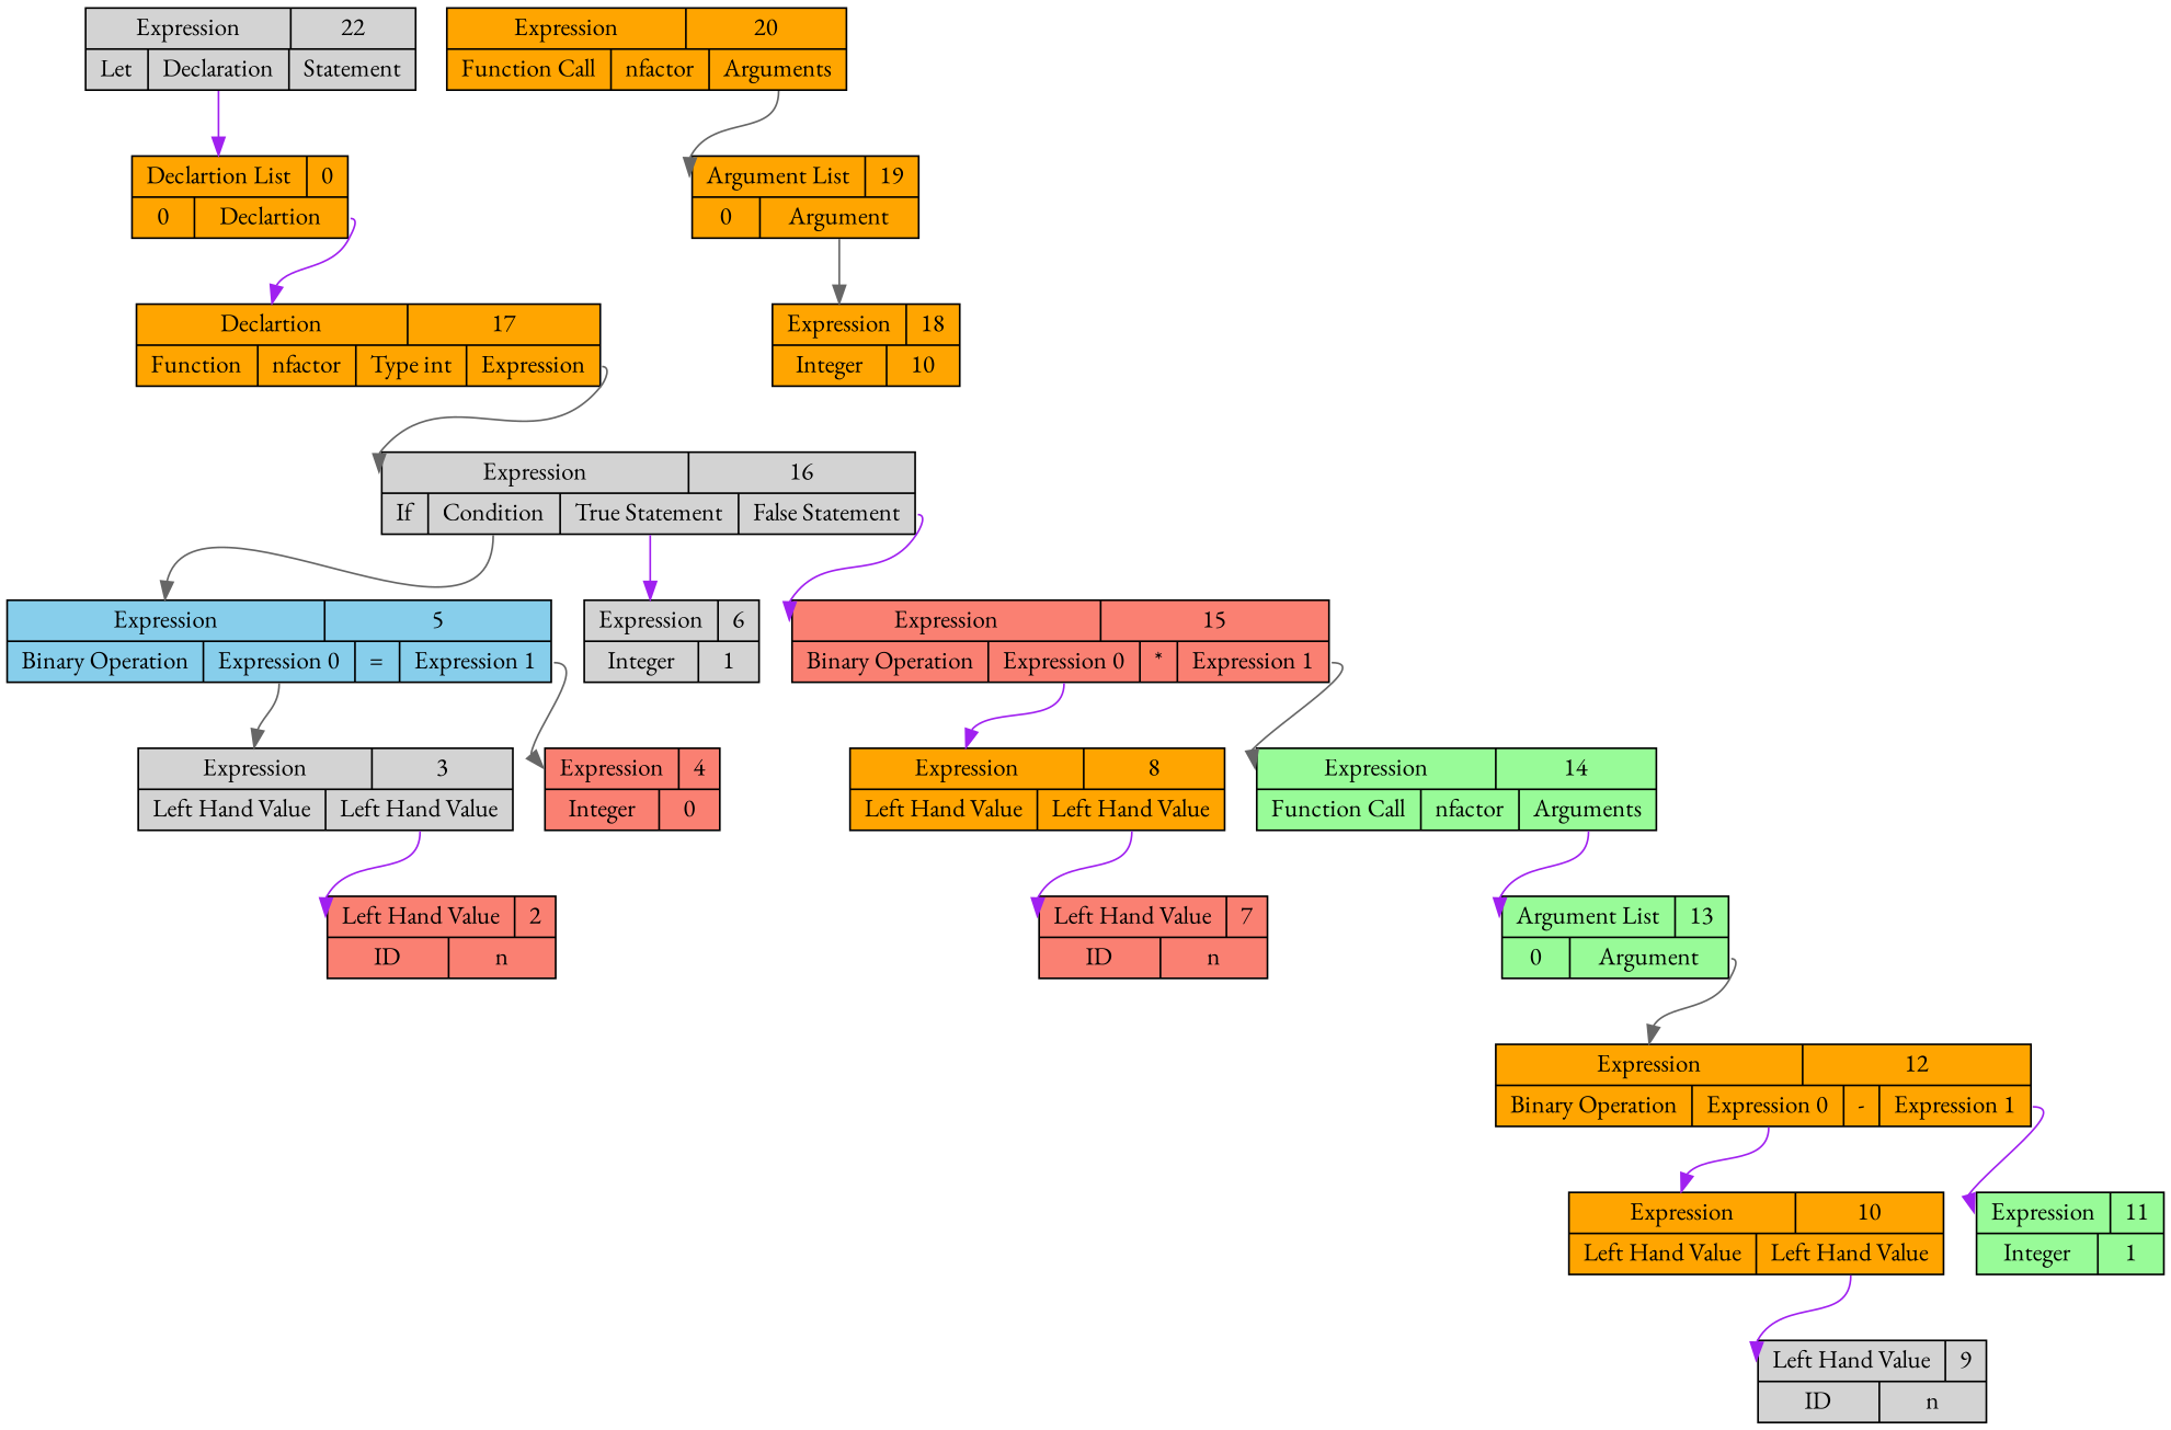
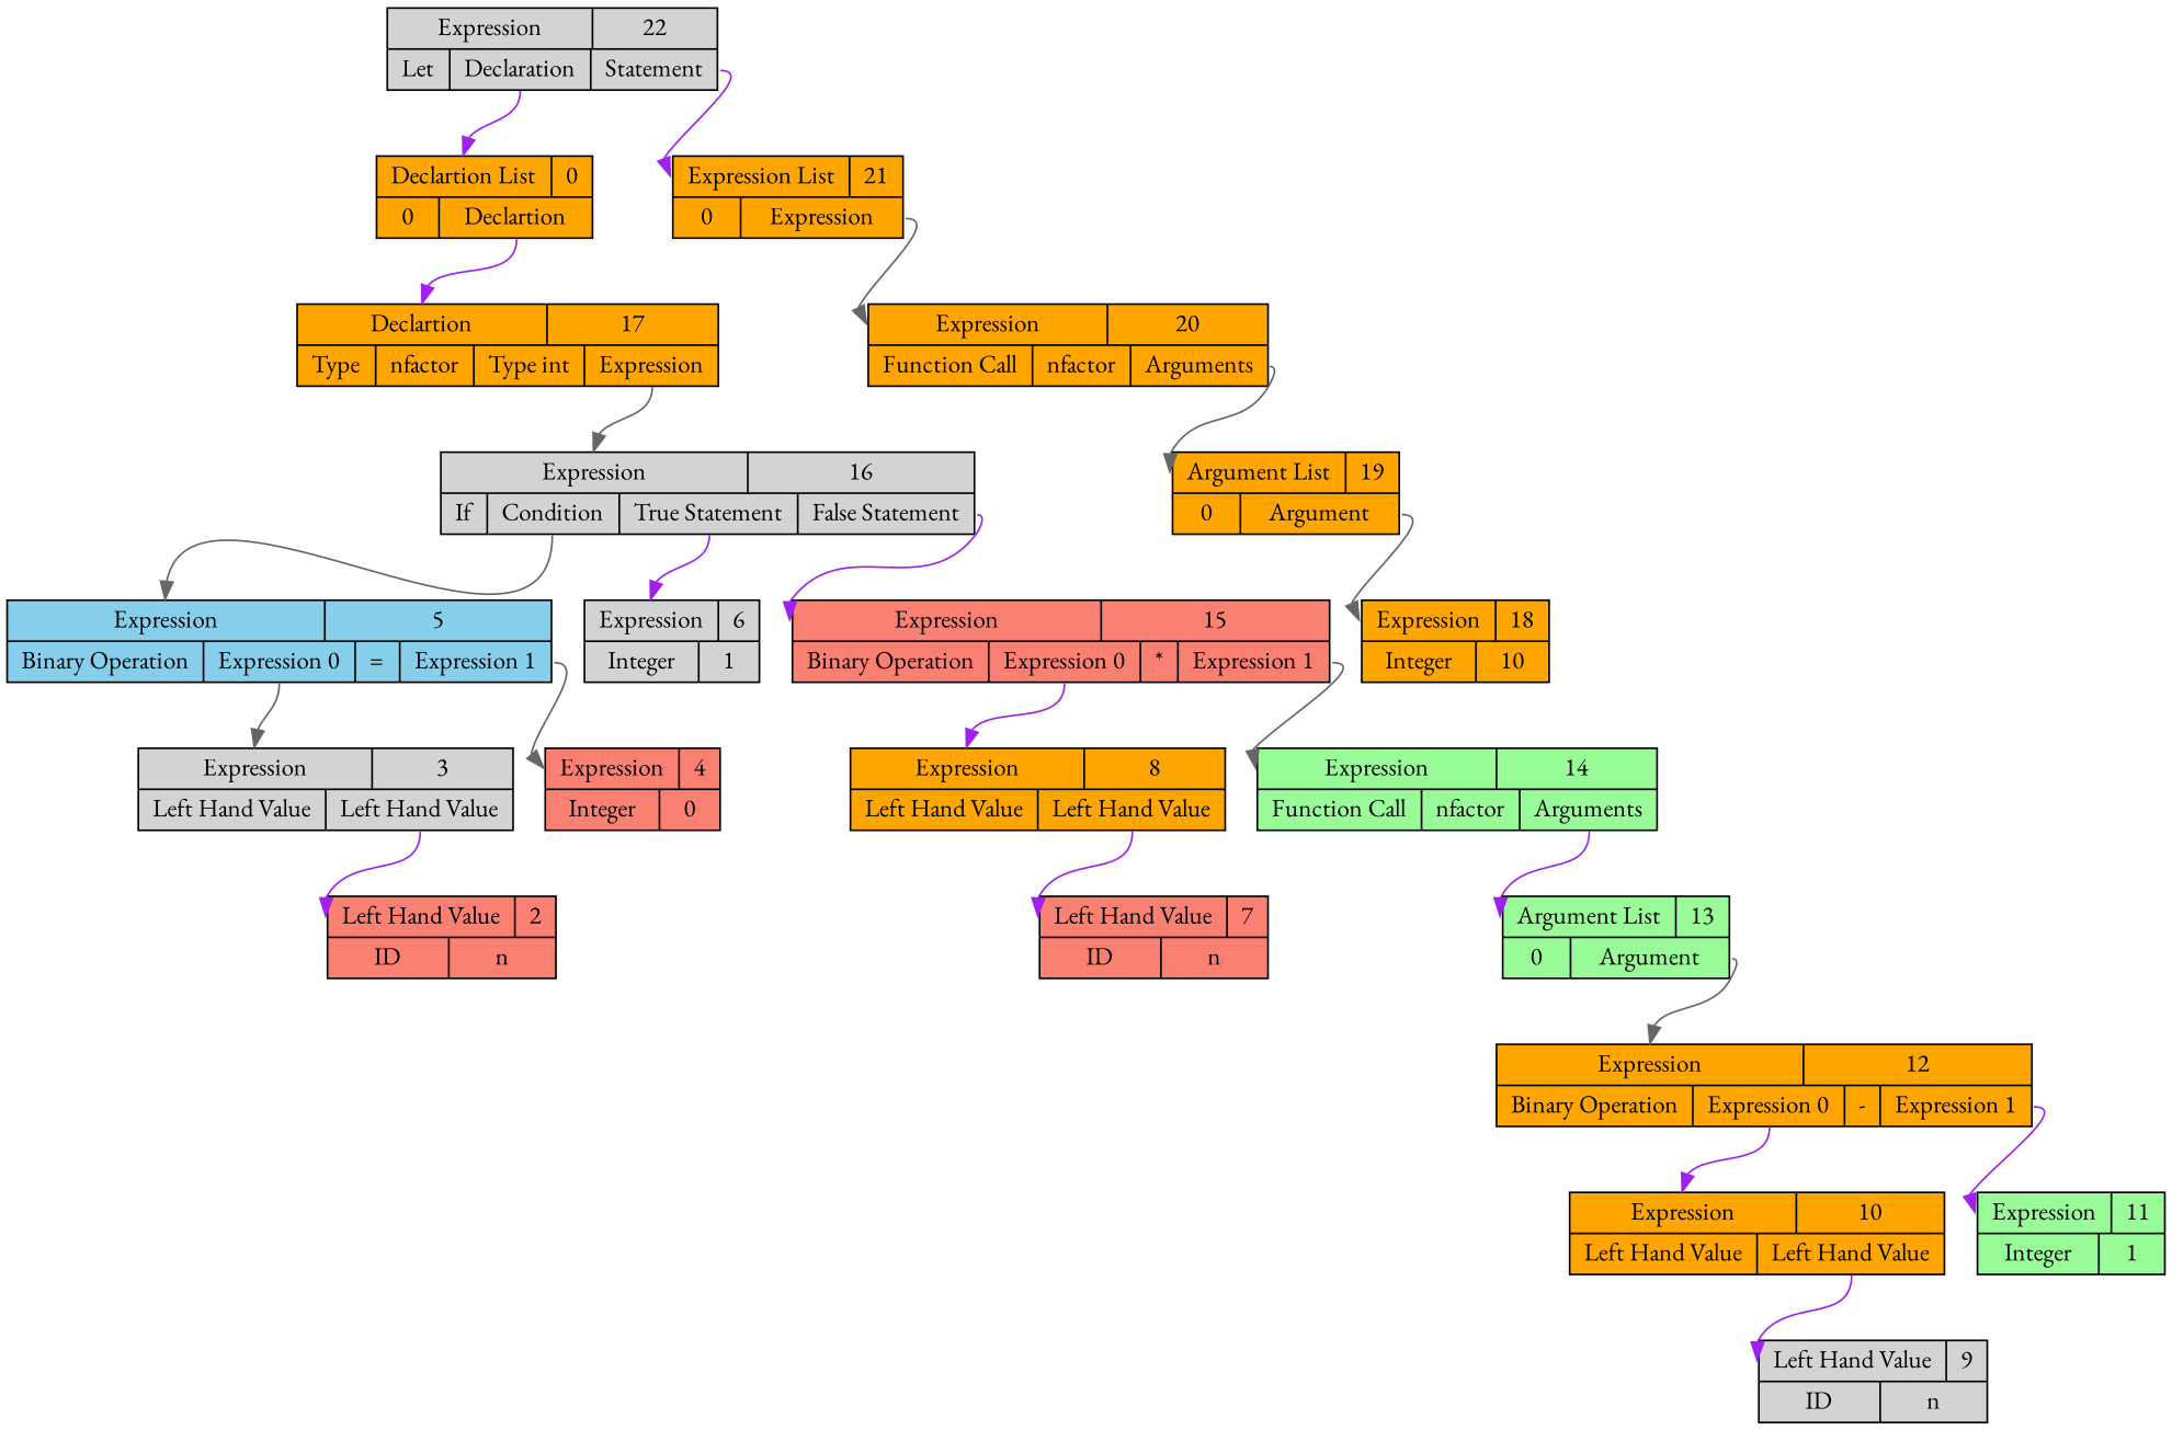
  digraph {
    fontname="EB Garamond"
    node [fillcolor=orange fontname="EB Garamond" shape=record style=filled]
    edge [color=purple fontname="EB Garamond" headport=ptr tailport=pos0]
    n1 [fillcolor=lightgrey label="{ { <ptr> Expression | 22 } |{ Let | <dec> Declaration | <stmt> Statement } } "]
    n2 [label="{ { <ptr> Declartion List | 0 } | { 0 | <pos0> Declartion } }"]
-   n4 [label="{ { <ptr> Declartion | 17 } | {Function | nfactor | Type int | <exp> Expression } }"]
+   n3 [label="{ { <ptr> Expression List | 21 } | { 0 | <pos0> Expression } }"]
+   n4 [label="{ { <ptr> Declartion | 17 } | {Type | nfactor | Type int | <exp> Expression } }"]
    n5 [label="{ { <ptr> Expression | 20 } |{ Function Call | nfactor | <argpos> Arguments} }"]
    n6 [fillcolor=lightgrey label="{ { <ptr> Expression | 16 } |{ If | <cond> Condition | <tstmt> True Statement | <fstmt> False Statement } } "]
    n7 [fillcolor=skyblue label="{ { <ptr> Expression | 5 } |{ Binary Operation | <exp0> Expression 0 | = | <exp1> Expression 1} }"]
    n8 [fillcolor=lightgrey label="{ { <ptr> Expression | 6 } |{ Integer | 1 } }"]
    n9 [fillcolor=salmon label="{ { <ptr> Expression | 15 } |{ Binary Operation | <exp0> Expression 0 | * | <exp1> Expression 1} }"]
    n10 [fillcolor=lightgrey label="{ { <ptr> Expression | 3 } |{ Left Hand Value | <lval> Left Hand Value} }"]
    n11 [fillcolor=salmon label="{ { <ptr> Expression | 4 } |{ Integer | 0 } }"]
    n12 [label="{ { <ptr> Expression | 8 } |{ Left Hand Value | <lval> Left Hand Value} }"]
    n13 [fillcolor=palegreen label="{ { <ptr> Expression | 14 } |{ Function Call | nfactor | <argpos> Arguments} }"]
    n14 [fillcolor=salmon label="{ { <ptr> Left Hand Value | 2 } | { ID | n } } "]
    n15 [fillcolor=salmon label="{ { <ptr> Left Hand Value | 7 } | { ID | n } } "]
    n16 [fillcolor=palegreen label="{ { <ptr> Argument List | 13 } | { 0 | <pos0> Argument } }"]
    n17 [label="{ { <ptr> Expression | 12 } |{ Binary Operation | <exp0> Expression 0 | - | <exp1> Expression 1} }"]
    n18 [label="{ { <ptr> Expression | 10 } |{ Left Hand Value | <lval> Left Hand Value} }"]
    n19 [fillcolor=palegreen label="{ { <ptr> Expression | 11 } |{ Integer | 1 } }"]
    n20 [fillcolor=lightgrey label="{ { <ptr> Left Hand Value | 9 } | { ID | n } } "]
    n21 [label="{ { <ptr> Argument List | 19 } | { 0 | <pos0> Argument } }"]
    n22 [label="{ { <ptr> Expression | 18 } |{ Integer | 10 } }"]
    n1 -> n2 [tailport=dec]
+   n1 -> n3 [tailport=stmt]
    n2 -> n4
+   n3 -> n5 [color=gray40]
    n4 -> n6 [color=gray40 tailport=exp]
    n5 -> n21 [color=gray40 tailport=argpos]
    n6 -> n7 [color=gray40 tailport=cond]
    n6 -> n8 [tailport=tstmt]
    n6 -> n9 [tailport=fstmt]
    n7 -> n10 [color=gray40 tailport=exp0]
    n7 -> n11 [color=gray40 tailport=exp1]
    n9 -> n12 [tailport=exp0]
    n9 -> n13 [color=gray40 tailport=exp1]
    n10 -> n14 [tailport=lval]
    n12 -> n15 [tailport=lval]
    n13 -> n16 [tailport=argpos]
    n16 -> n17 [color=gray40]
    n17 -> n18 [tailport=exp0]
    n17 -> n19 [tailport=exp1]
    n18 -> n20 [tailport=lval]
    n21 -> n22 [color=gray40]
  }
